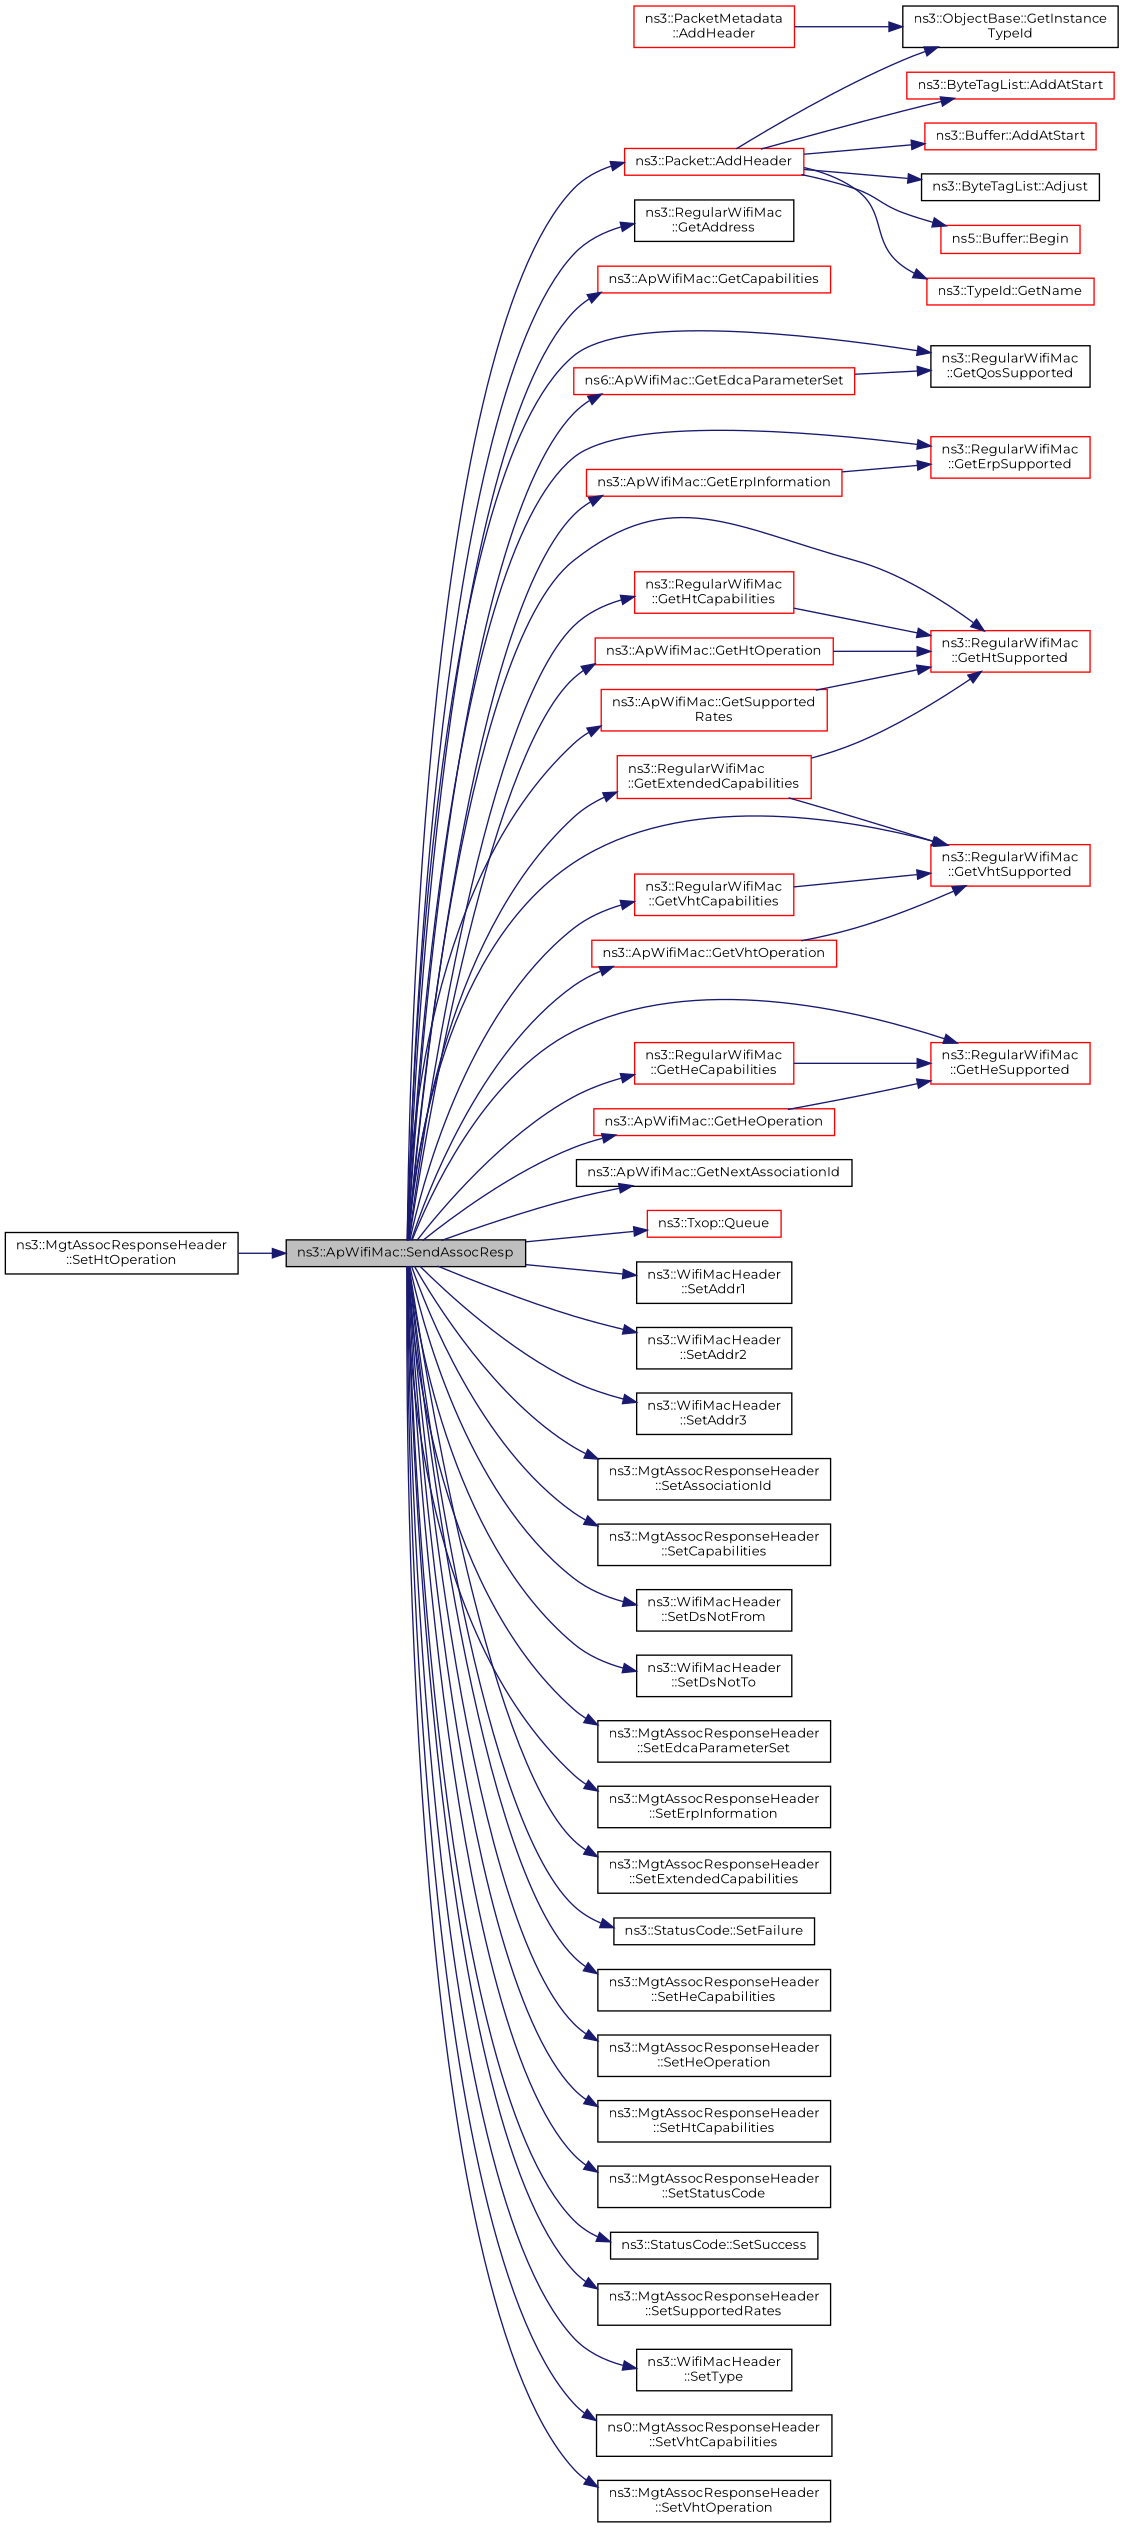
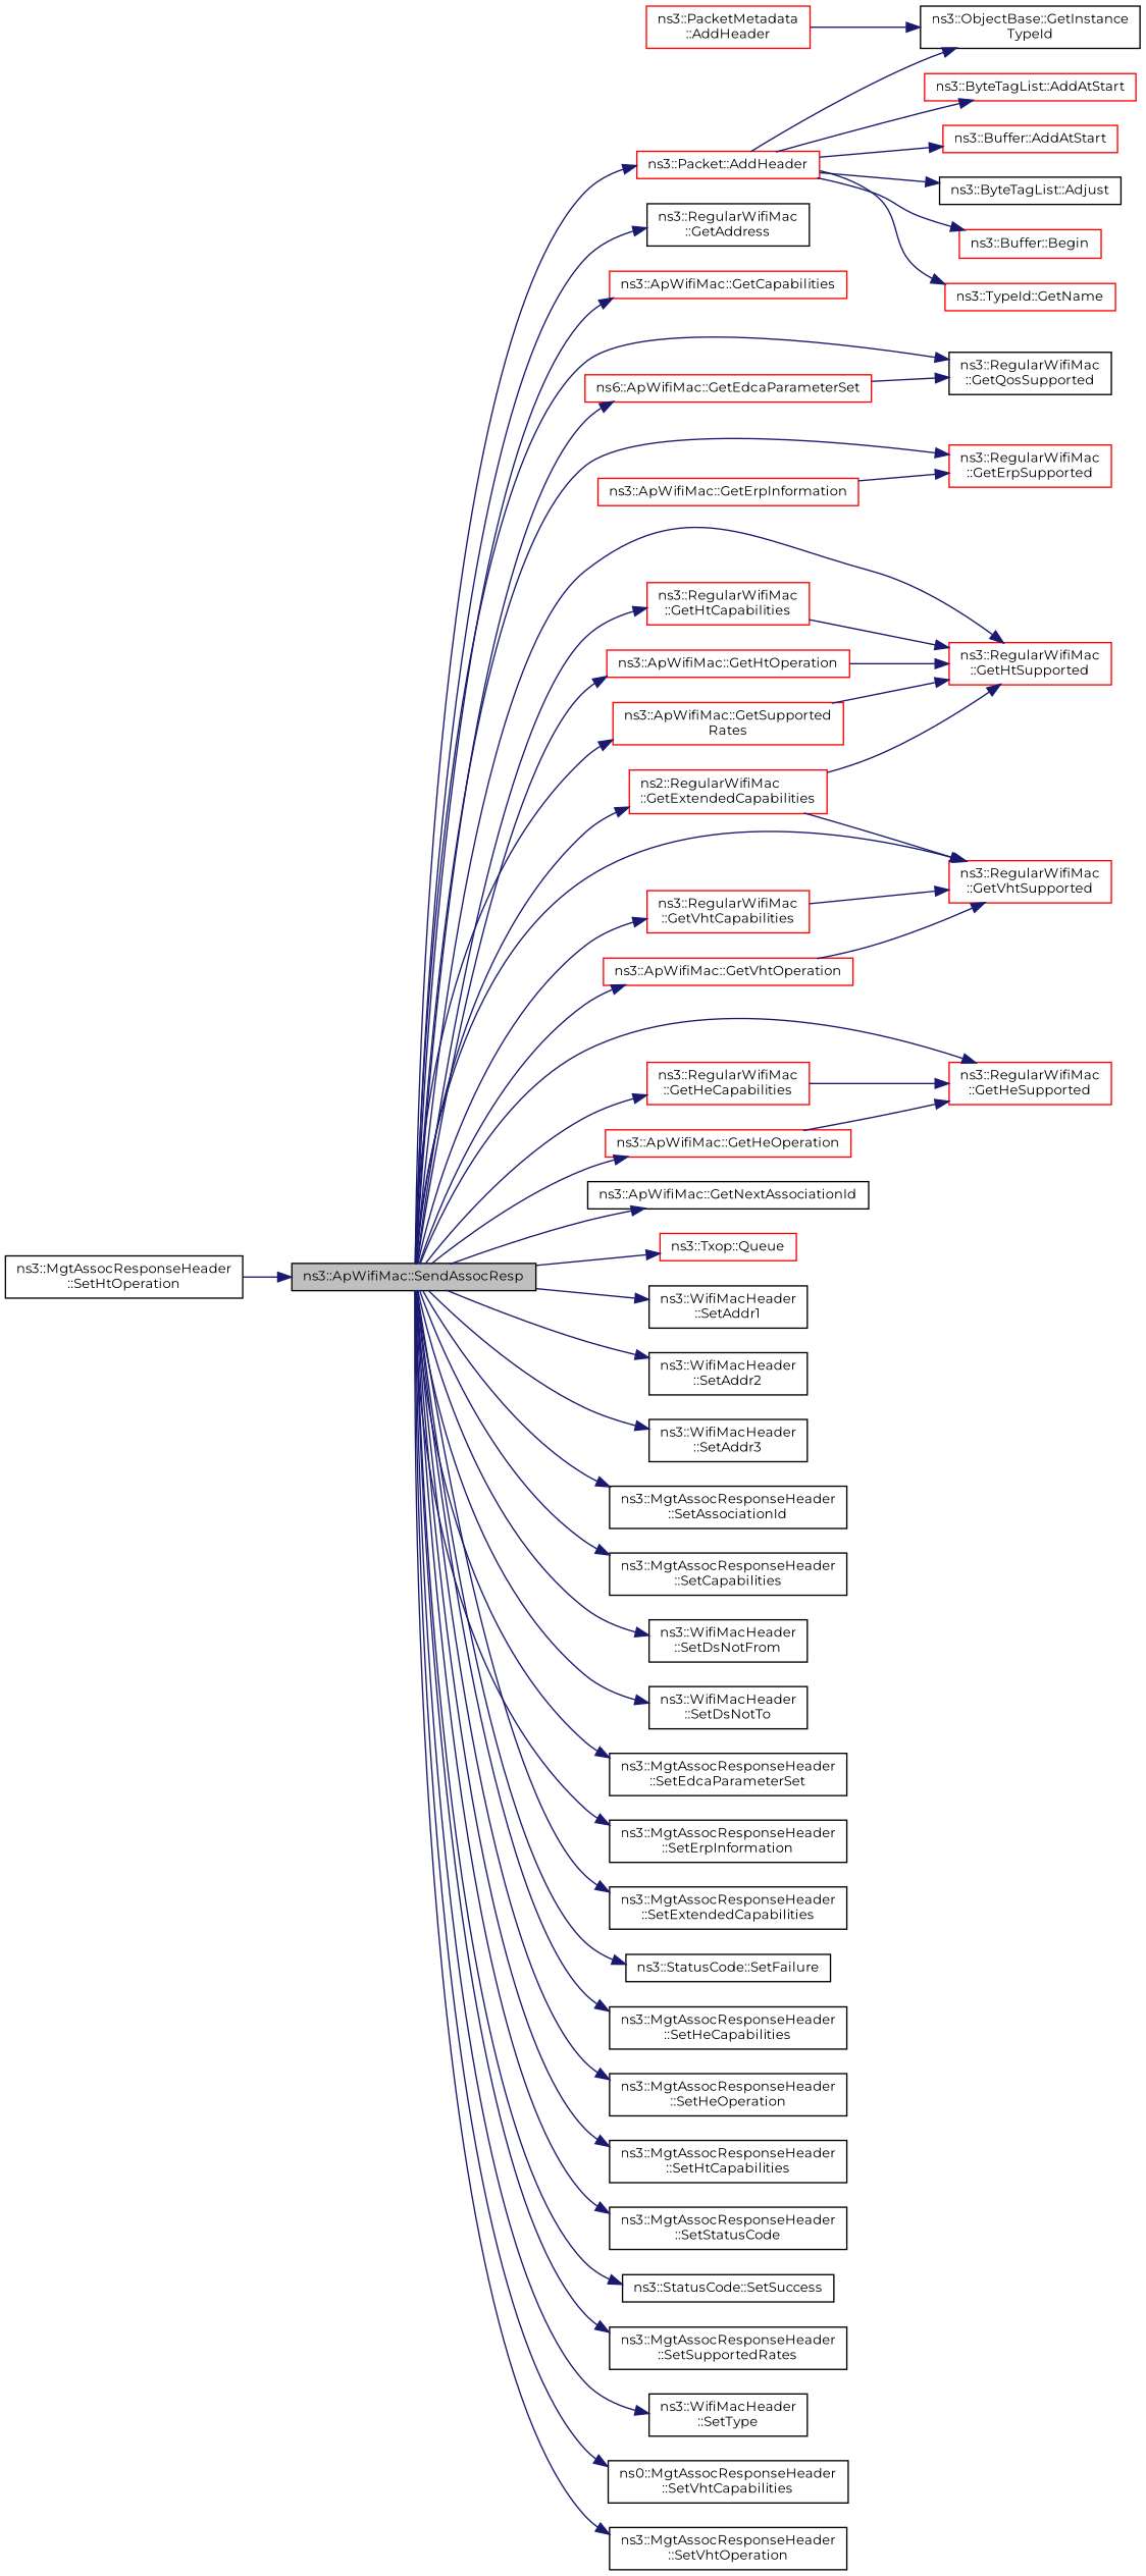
  digraph {
    fontname=Montserrat
    rankdir=LR
    node [color=black fillcolor=white fontname=Montserrat fontsize=10 shape=record style=filled]
    edge [color=midnightblue fontname=Montserrat fontsize=10 labelfontname=Helvetica labelfontsize=10 style=solid]
    n1 [fillcolor=grey75 fontcolor=black height=0.2 label="ns3::ApWifiMac::SendAssocResp" width=0.4]
    n2 [color=red height=0.2 label="ns3::Packet::AddHeader" width=0.4]
    n3 [height=0.2 label="ns3::RegularWifiMac\l::GetAddress" width=0.4]
    n4 [color=red height=0.2 label="ns3::ApWifiMac::GetCapabilities" width=0.4]
    n5 [color=red height=0.2 label="ns6::ApWifiMac::GetEdcaParameterSet" width=0.4]
    n6 [height=0.2 label="ns3::RegularWifiMac\l::GetQosSupported" width=0.4]
    n7 [color=red height=0.2 label="ns3::ApWifiMac::GetErpInformation" width=0.4]
    n8 [color=red height=0.2 label="ns3::RegularWifiMac\l::GetErpSupported" width=0.4]
-   n9 [color=red height=0.2 label="ns3::RegularWifiMac\l::GetExtendedCapabilities" width=0.4]
+   n9 [color=red height=0.2 label="ns2::RegularWifiMac\l::GetExtendedCapabilities" width=0.4]
    n10 [color=red height=0.2 label="ns3::RegularWifiMac\l::GetHtSupported" width=0.4]
    n11 [color=red height=0.2 label="ns3::RegularWifiMac\l::GetVhtSupported" width=0.4]
    n12 [color=red height=0.2 label="ns3::RegularWifiMac\l::GetHeCapabilities" width=0.4]
    n13 [color=red height=0.2 label="ns3::RegularWifiMac\l::GetHeSupported" width=0.4]
    n14 [color=red height=0.2 label="ns3::ApWifiMac::GetHeOperation" width=0.4]
    n15 [color=red height=0.2 label="ns3::RegularWifiMac\l::GetHtCapabilities" width=0.4]
    n16 [color=red height=0.2 label="ns3::ApWifiMac::GetHtOperation" width=0.4]
    n17 [height=0.2 label="ns3::ApWifiMac::GetNextAssociationId" width=0.4]
    n18 [color=red height=0.2 label="ns3::ApWifiMac::GetSupported\lRates" width=0.4]
    n19 [color=red height=0.2 label="ns3::RegularWifiMac\l::GetVhtCapabilities" width=0.4]
    n20 [color=red height=0.2 label="ns3::ApWifiMac::GetVhtOperation" width=0.4]
    n21 [color=red height=0.2 label="ns3::Txop::Queue" width=0.4]
    n22 [height=0.2 label="ns3::WifiMacHeader\l::SetAddr1" width=0.4]
    n23 [height=0.2 label="ns3::WifiMacHeader\l::SetAddr2" width=0.4]
    n24 [height=0.2 label="ns3::WifiMacHeader\l::SetAddr3" width=0.4]
    n25 [height=0.2 label="ns3::MgtAssocResponseHeader\l::SetAssociationId" width=0.4]
    n26 [height=0.2 label="ns3::MgtAssocResponseHeader\l::SetCapabilities" width=0.4]
    n27 [height=0.2 label="ns3::WifiMacHeader\l::SetDsNotFrom" width=0.4]
    n28 [height=0.2 label="ns3::WifiMacHeader\l::SetDsNotTo" width=0.4]
    n29 [height=0.2 label="ns3::MgtAssocResponseHeader\l::SetEdcaParameterSet" width=0.4]
    n30 [height=0.2 label="ns3::MgtAssocResponseHeader\l::SetErpInformation" width=0.4]
    n31 [height=0.2 label="ns3::MgtAssocResponseHeader\l::SetExtendedCapabilities" width=0.4]
    n32 [height=0.2 label="ns3::StatusCode::SetFailure" width=0.4]
    n33 [height=0.2 label="ns3::MgtAssocResponseHeader\l::SetHeCapabilities" width=0.4]
    n34 [height=0.2 label="ns3::MgtAssocResponseHeader\l::SetHeOperation" width=0.4]
    n35 [height=0.2 label="ns3::MgtAssocResponseHeader\l::SetHtCapabilities" width=0.4]
    n36 [height=0.2 label="ns3::MgtAssocResponseHeader\l::SetStatusCode" width=0.4]
    n37 [height=0.2 label="ns3::StatusCode::SetSuccess" width=0.4]
    n38 [height=0.2 label="ns3::MgtAssocResponseHeader\l::SetSupportedRates" width=0.4]
    n39 [height=0.2 label="ns3::WifiMacHeader\l::SetType" width=0.4]
    n40 [height=0.2 label="ns0::MgtAssocResponseHeader\l::SetVhtCapabilities" width=0.4]
    n41 [height=0.2 label="ns3::MgtAssocResponseHeader\l::SetVhtOperation" width=0.4]
    n42 [color=red height=0.2 label="ns3::ByteTagList::AddAtStart" width=0.4]
    n43 [color=red height=0.2 label="ns3::Buffer::AddAtStart" width=0.4]
    n44 [height=0.2 label="ns3::ObjectBase::GetInstance\lTypeId" width=0.4]
    n45 [height=0.2 label="ns3::ByteTagList::Adjust" width=0.4]
-   n46 [color=red height=0.2 label="ns5::Buffer::Begin" width=0.4]
+   n46 [color=red height=0.2 label="ns3::Buffer::Begin" width=0.4]
    n47 [color=red height=0.2 label="ns3::TypeId::GetName" width=0.4]
    n48 [height=0.2 label="ns3::MgtAssocResponseHeader\l::SetHtOperation" width=0.4]
    n49 [color=red height=0.2 label="ns3::PacketMetadata\l::AddHeader" width=0.4]
    n1 -> n2
    n1 -> n3
    n1 -> n4
    n1 -> n5
    n1 -> n6
-   n1 -> n7
    n1 -> n8
    n1 -> n9
    n1 -> n10
    n1 -> n11
    n1 -> n12
    n1 -> n13
    n1 -> n14
    n1 -> n15
    n1 -> n16
    n1 -> n17
    n1 -> n18
    n1 -> n19
    n1 -> n20
    n1 -> n21
    n1 -> n22
    n1 -> n23
    n1 -> n24
    n1 -> n25
    n1 -> n26
    n1 -> n27
    n1 -> n28
    n1 -> n29
    n1 -> n30
    n1 -> n31
    n1 -> n32
    n1 -> n33
    n1 -> n34
    n1 -> n35
    n1 -> n36
    n1 -> n37
    n1 -> n38
    n1 -> n39
    n1 -> n40
    n1 -> n41
    n2 -> n42
    n2 -> n43
    n2 -> n44
    n2 -> n45
    n2 -> n46
    n2 -> n47
    n5 -> n6
    n7 -> n8
    n9 -> n10
    n9 -> n11
    n12 -> n13
    n14 -> n13
    n15 -> n10
    n16 -> n10
    n18 -> n10
    n19 -> n11
    n20 -> n11
    n48 -> n1
    n49 -> n44
  }
